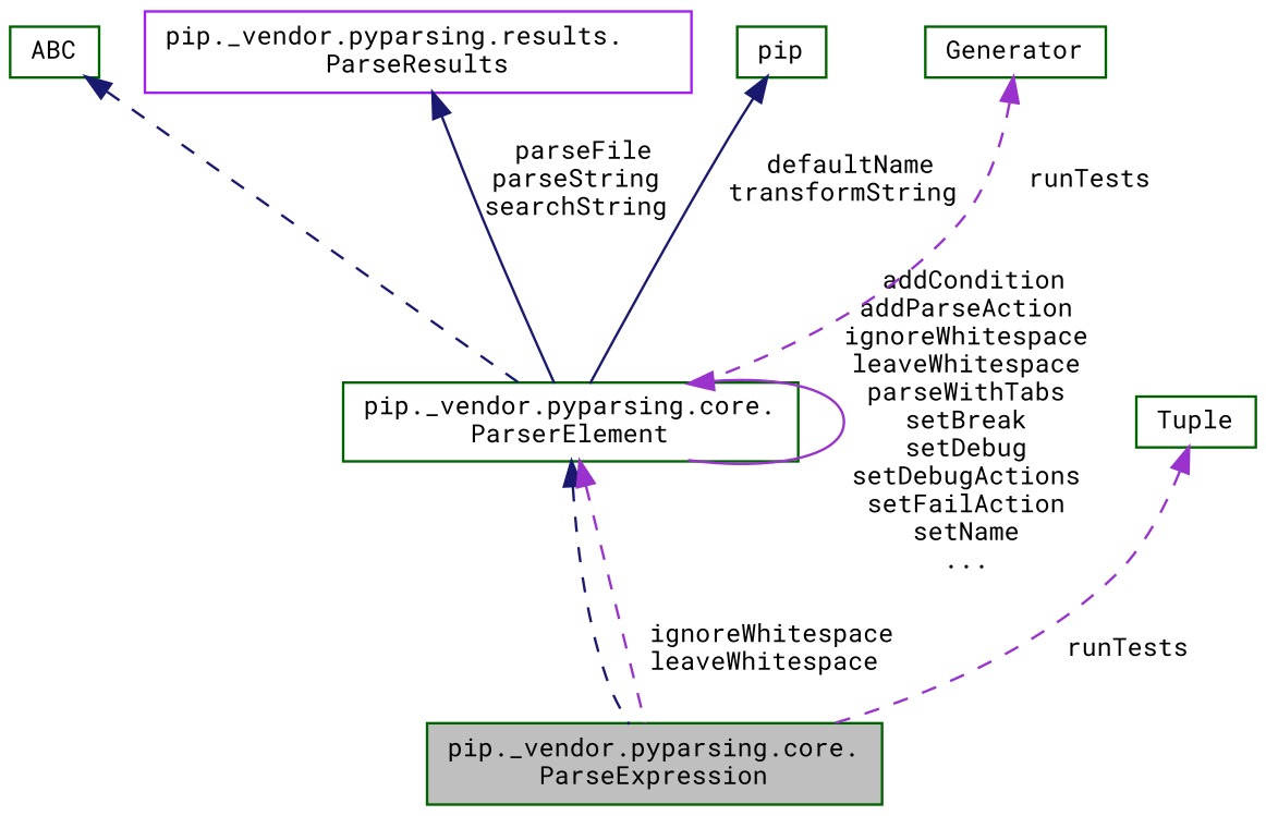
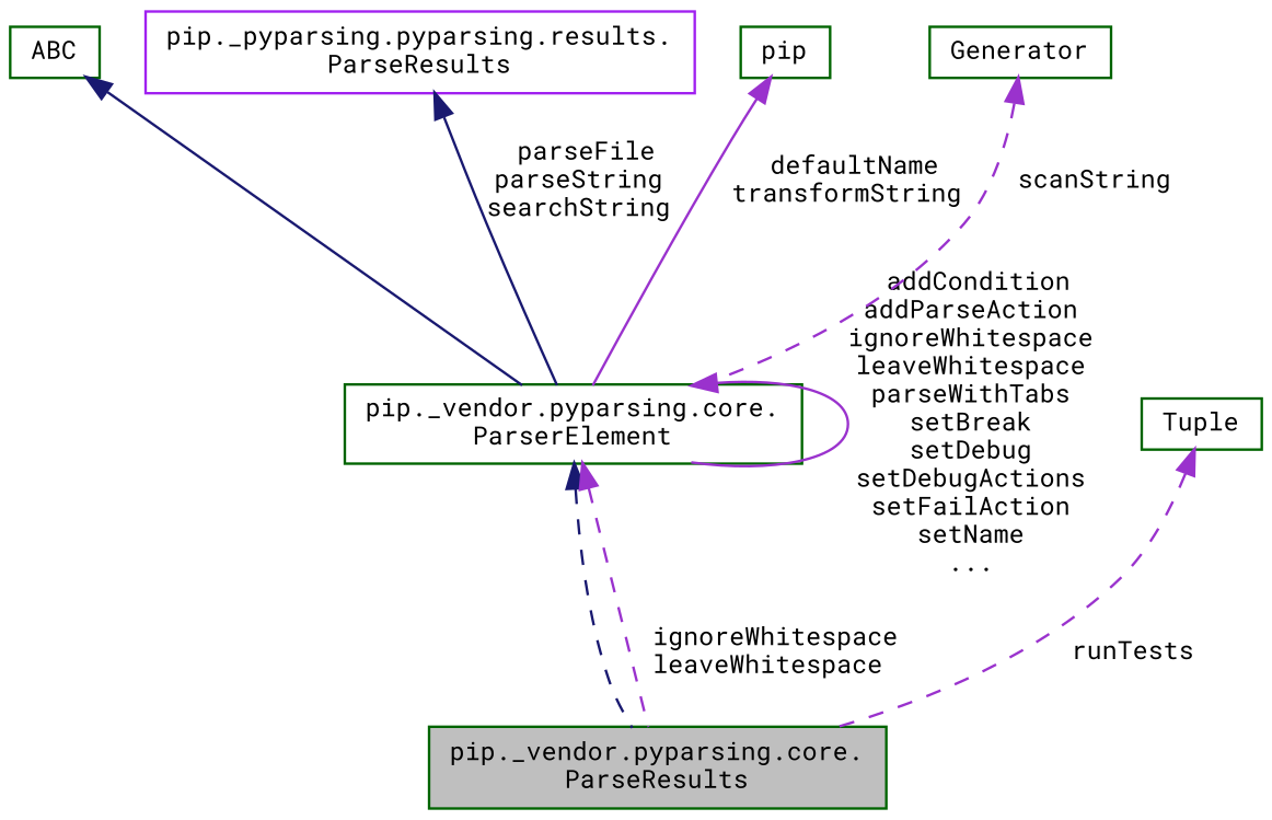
  digraph {
    fontname="Roboto Mono"
    node [color=darkgreen fillcolor=white fontname="Roboto Mono" fontsize=10 shape=record style=filled]
    edge [color=darkorchid3 dir=back fontname="Roboto Mono" fontsize=10 labelfontname=Helvetica labelfontsize=10 style=dashed]
-   n1 [fillcolor=grey75 fontcolor=black height=0.2 label="pip._vendor.pyparsing.core.\lParseExpression" width=0.4]
+   n1 [fillcolor=grey75 fontcolor=black height=0.2 label="pip._vendor.pyparsing.core.\lParseResults" width=0.4]
    n2 [height=0.2 label="pip._vendor.pyparsing.core.\lParserElement" width=0.4]
    n3 [height=0.2 label=ABC width=0.4]
-   n4 [color=purple height=0.2 label="pip._vendor.pyparsing.results.\lParseResults" width=0.4]
+   n4 [color=purple height=0.2 label="pip._pyparsing.pyparsing.results.\lParseResults" width=0.4]
    n5 [height=0.2 label=pip width=0.4]
    n6 [height=0.2 label=Generator width=0.4]
    n7 [height=0.2 label=Tuple width=0.4]
    n2 -> n1 [color=midnightblue]
    n2 -> n1 [label=" ignoreWhitespace\nleaveWhitespace"]
    n2 -> n2 [label=" addCondition\naddParseAction\nignoreWhitespace\nleaveWhitespace\nparseWithTabs\nsetBreak\nsetDebug\nsetDebugActions\nsetFailAction\nsetName\n..." style=solid]
-   n3 -> n2 [color=midnightblue]
+   n3 -> n2 [color=midnightblue style=solid]
    n4 -> n2 [color=midnightblue label=" parseFile\nparseString\nsearchString" style=solid]
-   n5 -> n2 [color=midnightblue label=" defaultName\ntransformString" style=solid]
-   n6 -> n2 [label=" runTests"]
+   n5 -> n2 [label=" defaultName\ntransformString" style=solid]
+   n6 -> n2 [label=" scanString"]
    n7 -> n1 [label=" runTests"]
  }
